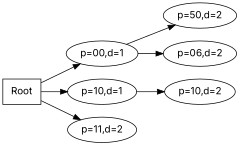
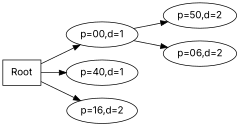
  digraph {
    fontname=Inter
    rankdir=LR
    node [fontname=Inter]
    edge [fontname=Inter]
    Root [shape=box]
    "p=00,d=1"
-   "p=10,d=1"
-   "p=11,d=2"
+   "p=10,d=1" [label="p=40,d=1"]
+   "p=11,d=2" [label="p=16,d=2"]
    n5 [label="p=50,d=2"]
    n6 [label="p=06,d=2"]
-   "p=10,d=2"
    subgraph sub_1 {
      Root
    }
    Root -> "p=00,d=1"
    Root -> "p=10,d=1"
    Root -> "p=11,d=2"
    "p=00,d=1" -> n5
    "p=00,d=1" -> n6
-   "p=10,d=1" -> "p=10,d=2"
  }
